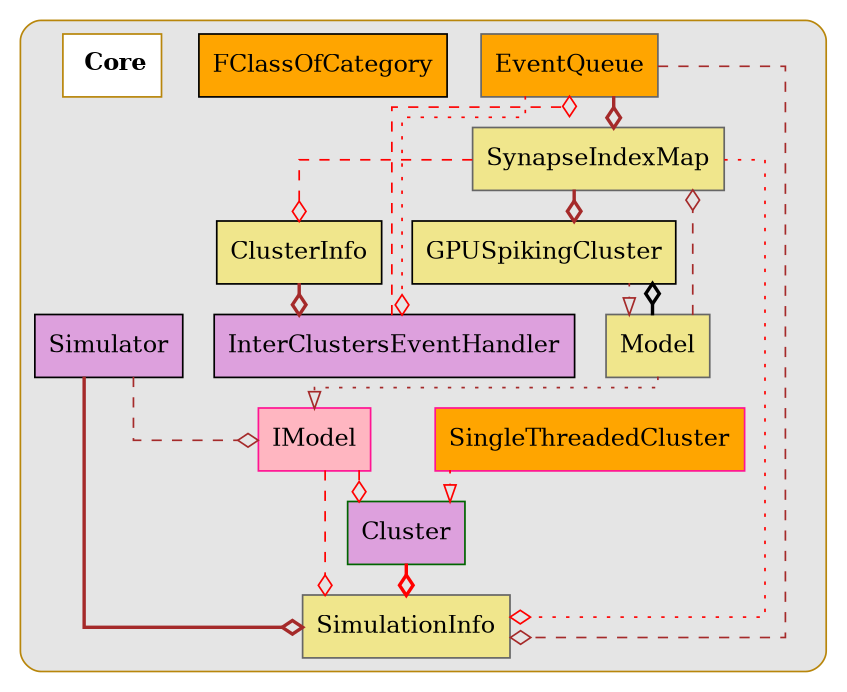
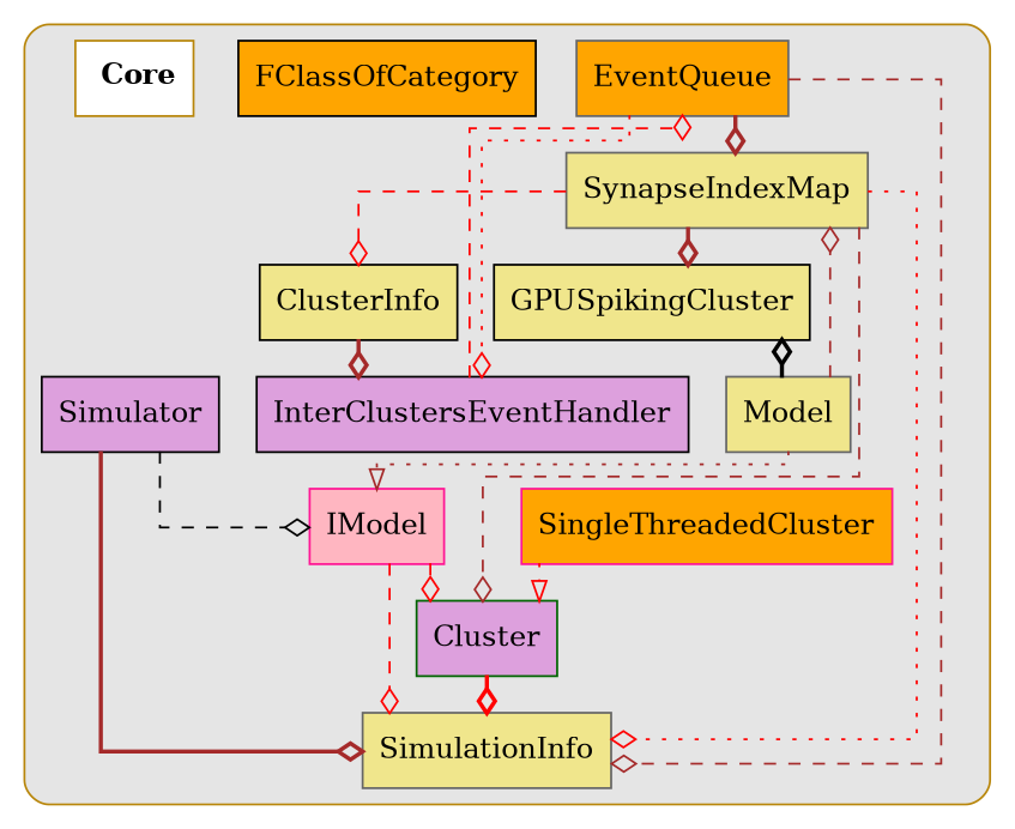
  digraph {
    splines=ortho
    node [color=black fillcolor=khaki shape=record style=filled]
    edge [arrowhead=ediamond color=brown style=dashed]
    n1 [color=darkgreen fillcolor=plum label=Cluster]
    n2 [color=gray40 label=SimulationInfo]
    n3 [label=ClusterInfo]
    n4 [fillcolor=plum label=InterClustersEventHandler]
    n5 [color=gray40 fillcolor=orange label=EventQueue]
    n6 [color=gray40 label=SynapseIndexMap]
    n7 [fillcolor=orange label=FClassOfCategory]
    n8 [label=GPUSpikingCluster]
    n9 [color=gray40 label=Model]
    n10 [color=deeppink fillcolor=lightpink label=IModel]
    n11 [fillcolor=plum label=Simulator]
    n12 [color=deeppink fillcolor=orange label=SingleThreadedCluster]
    n13 [color=darkgoldenrod fillcolor=white label=< <B> Core</B>>]
    subgraph cluster_1 {
      bgcolor=grey90
      color=darkgoldenrod
      nodesep=1.3
      rankdir=BT
      ranksep=1.3
      style=rounded
      n1
      n2
      n3
      n4
      n5
      n6
      n7
      n8
      n9
      n10
      n11
      n12
      n13
    }
    n1 -> n2 [color=red style=bold]
    n3 -> n4 [style=bold]
    n4 -> n5 [color=red]
    n5 -> n2
    n5 -> n4 [color=red style=dotted]
    n5 -> n6 [style=bold]
+   n6 -> n1
    n6 -> n2 [color=red style=dotted]
    n6 -> n3 [color=red]
    n6 -> n8 [style=bold]
-   n8 -> n9 [arrowhead=empty style=dotted]
    n9 -> n6
    n9 -> n8 [color=black style=bold]
    n9 -> n10 [arrowhead=empty style=dotted]
    n10 -> n1 [color=red]
    n10 -> n2 [color=red]
    n11 -> n2 [style=bold]
-   n11 -> n10
+   n11 -> n10 [color=black]
    n12 -> n1 [arrowhead=empty color=red style=dotted]
  }
